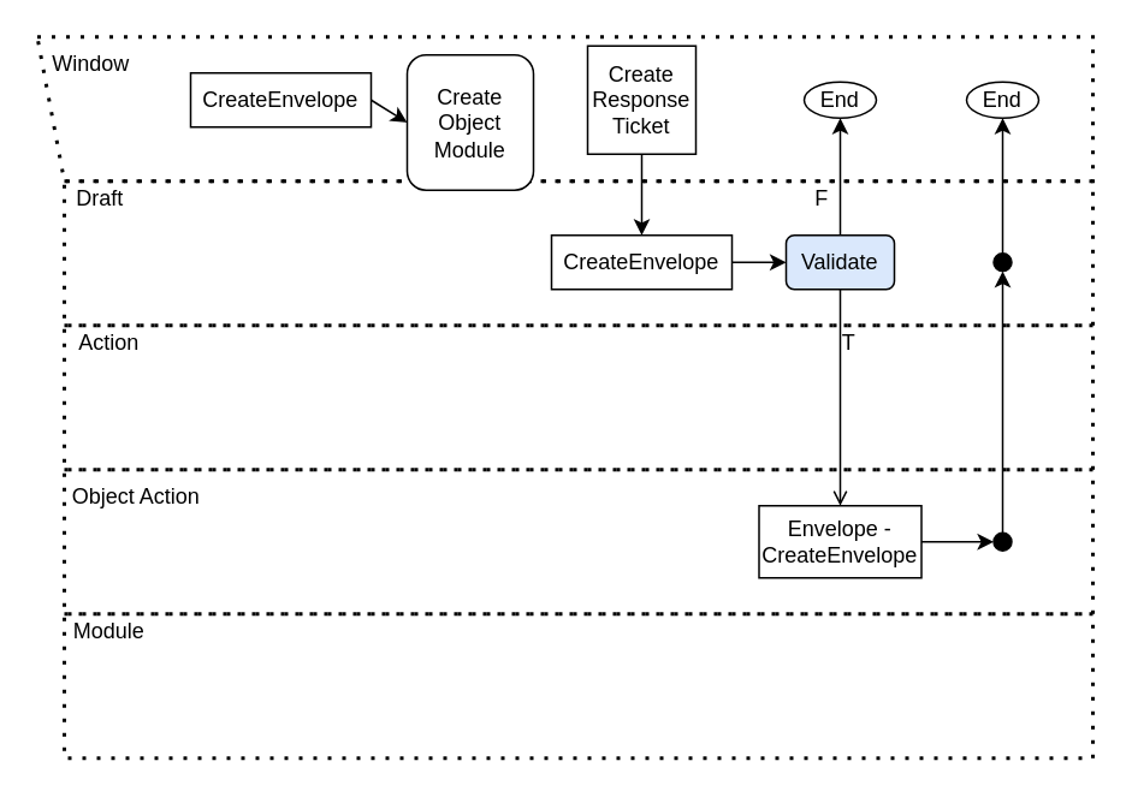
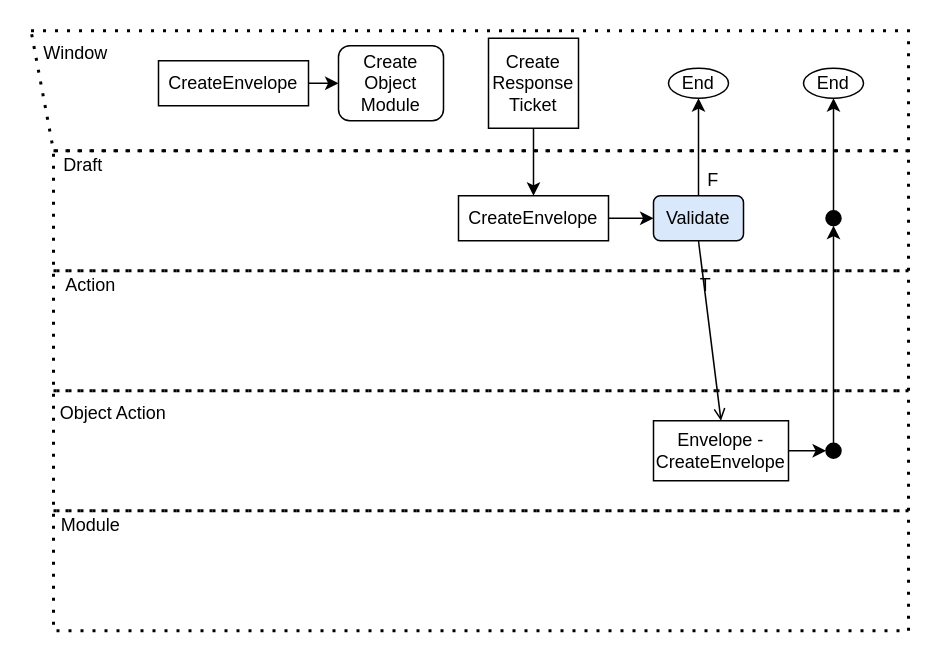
  <mxCell id="0" />
  <mxCell id="1" parent="0" />
  <mxCell id="2" value="Window" style="text;html=1;strokeColor=none;fillColor=none;align=center;verticalAlign=middle;whiteSpace=wrap;rounded=0;" vertex="1" parent="1"><mxGeometry x="20" y="20" width="60" height="30" as="geometry" /></mxCell>
  <mxCell id="3" value="Draft" style="text;html=1;strokeColor=none;fillColor=none;align=center;verticalAlign=middle;whiteSpace=wrap;rounded=0;" vertex="1" parent="1"><mxGeometry x="35" y="100" width="40" height="20" as="geometry" /></mxCell>
  <mxCell id="4" value="Action" style="text;html=1;strokeColor=none;fillColor=none;align=center;verticalAlign=middle;whiteSpace=wrap;rounded=0;" vertex="1" parent="1"><mxGeometry x="35" y="180" width="50" height="20" as="geometry" /></mxCell>
  <mxCell id="5" value="Object Action" style="text;html=1;strokeColor=none;fillColor=none;align=center;verticalAlign=middle;whiteSpace=wrap;rounded=0;" vertex="1" parent="1"><mxGeometry x="35" y="260" width="80" height="30" as="geometry" /></mxCell>
  <mxCell id="6" value="Module" style="text;html=1;strokeColor=none;fillColor=none;align=center;verticalAlign=middle;whiteSpace=wrap;rounded=0;" vertex="1" parent="1"><mxGeometry x="35" y="340" width="50" height="20" as="geometry" /></mxCell>
  <mxCell id="7" value="" style="endArrow=none;dashed=1;html=1;dashPattern=1 3;strokeWidth=2;rounded=0;exitX=0;exitY=0;exitDx=0;exitDy=0;entryX=0;entryY=0;entryDx=0;entryDy=0;" edge="1" parent="1" source="2" target="2"><mxGeometry width="50" height="50" relative="1" as="geometry"><mxPoint x="415" y="250" as="sourcePoint" /><mxPoint x="835" y="100" as="targetPoint" /><Array as="points"><mxPoint x="605" y="20" /><mxPoint x="605" y="100" /><mxPoint x="35" y="100" /></Array></mxGeometry></mxCell>
  <mxCell id="8" value="" style="endArrow=none;dashed=1;html=1;dashPattern=1 3;strokeWidth=2;rounded=0;exitX=0;exitY=0;exitDx=0;exitDy=0;entryX=0;entryY=0;entryDx=0;entryDy=0;" edge="1" parent="1"><mxGeometry width="50" height="50" relative="1" as="geometry"><mxPoint x="35" y="100" as="sourcePoint" /><mxPoint x="35" y="100" as="targetPoint" /><Array as="points"><mxPoint x="605" y="100" /><mxPoint x="605" y="180" /><mxPoint x="35" y="180" /></Array></mxGeometry></mxCell>
  <mxCell id="9" value="" style="endArrow=none;dashed=1;html=1;dashPattern=1 3;strokeWidth=2;rounded=0;exitX=0;exitY=0;exitDx=0;exitDy=0;entryX=0;entryY=0;entryDx=0;entryDy=0;" edge="1" parent="1"><mxGeometry width="50" height="50" relative="1" as="geometry"><mxPoint x="35" y="180" as="sourcePoint" /><mxPoint x="35" y="180" as="targetPoint" /><Array as="points"><mxPoint x="605" y="180" /><mxPoint x="605" y="260" /><mxPoint x="35" y="260" /></Array></mxGeometry></mxCell>
  <mxCell id="10" value="" style="endArrow=none;dashed=1;html=1;dashPattern=1 3;strokeWidth=2;rounded=0;exitX=0;exitY=0;exitDx=0;exitDy=0;entryX=0;entryY=0;entryDx=0;entryDy=0;" edge="1" parent="1"><mxGeometry width="50" height="50" relative="1" as="geometry"><mxPoint x="35" y="260" as="sourcePoint" /><mxPoint x="35" y="260" as="targetPoint" /><Array as="points"><mxPoint x="605" y="260" /><mxPoint x="605" y="340" /><mxPoint x="35" y="340" /></Array></mxGeometry></mxCell>
  <mxCell id="11" value="" style="endArrow=none;dashed=1;html=1;dashPattern=1 3;strokeWidth=2;rounded=0;exitX=0;exitY=0;exitDx=0;exitDy=0;entryX=0;entryY=0;entryDx=0;entryDy=0;" edge="1" parent="1"><mxGeometry width="50" height="50" relative="1" as="geometry"><mxPoint x="35" y="340" as="sourcePoint" /><mxPoint x="35" y="340" as="targetPoint" /><Array as="points"><mxPoint x="605" y="340" /><mxPoint x="605" y="420" /><mxPoint x="35" y="420" /></Array></mxGeometry></mxCell>
  <mxCell id="12" value="CreateEnvelope" style="rounded=0;whiteSpace=wrap;html=1;" vertex="1" parent="1"><mxGeometry x="105" y="40" width="100" height="30" as="geometry" /></mxCell>
- <mxCell id="13" value="Create Object Module" style="rounded=1;whiteSpace=wrap;html=1;" vertex="1" parent="1"><mxGeometry x="225" y="30" width="70" height="75" as="geometry" /></mxCell>
+ <mxCell id="13" value="Create Object Module" style="rounded=1;whiteSpace=wrap;html=1;" vertex="1" parent="1"><mxGeometry x="225" y="30" width="70" height="50" as="geometry" /></mxCell>
  <mxCell id="14" value="Create Response Ticket" style="whiteSpace=wrap;html=1;rounded=0;" vertex="1" parent="1"><mxGeometry x="325" y="25" width="60" height="60" as="geometry" /></mxCell>
  <mxCell id="15" value="CreateEnvelope" style="rounded=0;whiteSpace=wrap;html=1;" vertex="1" parent="1"><mxGeometry x="305" y="130" width="100" height="30" as="geometry" /></mxCell>
  <mxCell id="16" value="Validate" style="rounded=1;whiteSpace=wrap;html=1;fillColor=#dae8fc;" vertex="1" parent="1"><mxGeometry x="435" y="130" width="60" height="30" as="geometry" /></mxCell>
  <mxCell id="17" value="" style="endArrow=classic;html=1;rounded=0;exitX=1;exitY=0.5;exitDx=0;exitDy=0;entryX=0;entryY=0.5;entryDx=0;entryDy=0;" edge="1" parent="1" source="12" target="13"><mxGeometry width="50" height="50" relative="1" as="geometry"><mxPoint x="455" y="240" as="sourcePoint" /><mxPoint x="505" y="190" as="targetPoint" /></mxGeometry></mxCell>
  <mxCell id="18" value="" style="endArrow=classic;html=1;rounded=0;exitX=0.5;exitY=1;exitDx=0;exitDy=0;entryX=0.5;entryY=0;entryDx=0;entryDy=0;" edge="1" parent="1" source="14" target="15"><mxGeometry width="50" height="50" relative="1" as="geometry"><mxPoint x="305" y="65" as="sourcePoint" /><mxPoint x="335" y="65" as="targetPoint" /></mxGeometry></mxCell>
  <mxCell id="19" value="" style="endArrow=classic;html=1;rounded=0;exitX=1;exitY=0.5;exitDx=0;exitDy=0;entryX=0;entryY=0.5;entryDx=0;entryDy=0;" edge="1" parent="1" source="15" target="16"><mxGeometry width="50" height="50" relative="1" as="geometry"><mxPoint x="365" y="95" as="sourcePoint" /><mxPoint x="365" y="140" as="targetPoint" /></mxGeometry></mxCell>
  <mxCell id="20" value="" style="endArrow=classic;html=1;rounded=0;exitX=0.5;exitY=0;exitDx=0;exitDy=0;entryX=0.5;entryY=1;entryDx=0;entryDy=0;" edge="1" parent="1" source="16" target="21"><mxGeometry width="50" height="50" relative="1" as="geometry"><mxPoint x="415" y="155" as="sourcePoint" /><mxPoint x="465" y="80" as="targetPoint" /></mxGeometry></mxCell>
  <mxCell id="21" value="End" style="ellipse;whiteSpace=wrap;html=1;" vertex="1" parent="1"><mxGeometry x="445" y="45" width="40" height="20" as="geometry" /></mxCell>
- <mxCell id="22" value="F" style="text;html=1;strokeColor=none;fillColor=none;align=center;verticalAlign=middle;whiteSpace=wrap;rounded=0;" vertex="1" parent="1"><mxGeometry x="445" y="100" width="20" height="20" as="geometry" /></mxCell>
- <mxCell id="23" value="Envelope -&lt;br&gt;CreateEnvelope" style="rounded=0;whiteSpace=wrap;html=1;" vertex="1" parent="1"><mxGeometry x="420" y="280" width="90" height="40" as="geometry" /></mxCell>
+ <mxCell id="22" value="F" style="text;html=1;strokeColor=none;fillColor=none;align=center;verticalAlign=middle;whiteSpace=wrap;rounded=0;" vertex="1" parent="1"><mxGeometry x="465" y="110" width="20" height="20" as="geometry" /></mxCell>
+ <mxCell id="23" value="Envelope -&lt;br&gt;CreateEnvelope" style="rounded=0;whiteSpace=wrap;html=1;" vertex="1" parent="1"><mxGeometry x="435" y="280" width="90" height="40" as="geometry" /></mxCell>
  <mxCell id="24" value="" style="endArrow=open;html=1;rounded=0;exitX=0.5;exitY=1;exitDx=0;exitDy=0;entryX=0.5;entryY=0;entryDx=0;entryDy=0;" edge="1" parent="1" source="16" target="23"><mxGeometry width="50" height="50" relative="1" as="geometry"><mxPoint x="455" y="240" as="sourcePoint" /><mxPoint x="505" y="190" as="targetPoint" /></mxGeometry></mxCell>
  <mxCell id="25" value="" style="endArrow=classic;html=1;rounded=0;exitX=1;exitY=0.5;exitDx=0;exitDy=0;entryX=0;entryY=0.5;entryDx=0;entryDy=0;" edge="1" parent="1" source="23" target="29"><mxGeometry width="50" height="50" relative="1" as="geometry"><mxPoint x="455" y="230" as="sourcePoint" /><mxPoint x="525" y="300" as="targetPoint" /></mxGeometry></mxCell>
  <mxCell id="26" value="" style="endArrow=classic;html=1;rounded=0;exitX=0.5;exitY=0;exitDx=0;exitDy=0;entryX=0.5;entryY=1;entryDx=0;entryDy=0;" edge="1" parent="1" source="29" target="30"><mxGeometry width="50" height="50" relative="1" as="geometry"><mxPoint x="555" y="285" as="sourcePoint" /><mxPoint x="555" y="210" as="targetPoint" /></mxGeometry></mxCell>
  <mxCell id="27" value="T" style="text;html=1;strokeColor=none;fillColor=none;align=center;verticalAlign=middle;whiteSpace=wrap;rounded=0;" vertex="1" parent="1"><mxGeometry x="465" y="185" width="10" height="10" as="geometry" /></mxCell>
  <mxCell id="28" value="End" style="ellipse;whiteSpace=wrap;html=1;" vertex="1" parent="1"><mxGeometry x="535" y="45" width="40" height="20" as="geometry" /></mxCell>
  <mxCell id="29" value="" style="ellipse;whiteSpace=wrap;html=1;aspect=fixed;fillColor=#000000;" vertex="1" parent="1"><mxGeometry x="550" y="295" width="10" height="10" as="geometry" /></mxCell>
  <mxCell id="30" value="" style="ellipse;whiteSpace=wrap;html=1;aspect=fixed;fillColor=#000000;" vertex="1" parent="1"><mxGeometry x="550" y="140" width="10" height="10" as="geometry" /></mxCell>
  <mxCell id="31" value="" style="endArrow=classic;html=1;rounded=0;entryX=0.5;entryY=1;entryDx=0;entryDy=0;exitX=0.5;exitY=0;exitDx=0;exitDy=0;" edge="1" parent="1" source="30" target="28"><mxGeometry width="50" height="50" relative="1" as="geometry"><mxPoint x="555" y="120" as="sourcePoint" /><mxPoint x="565" y="160" as="targetPoint" /></mxGeometry></mxCell>
